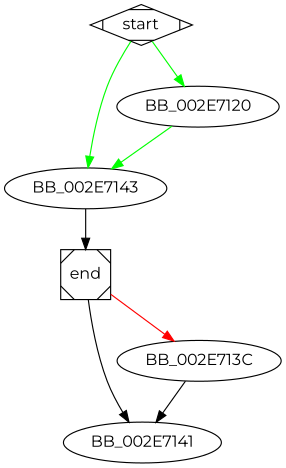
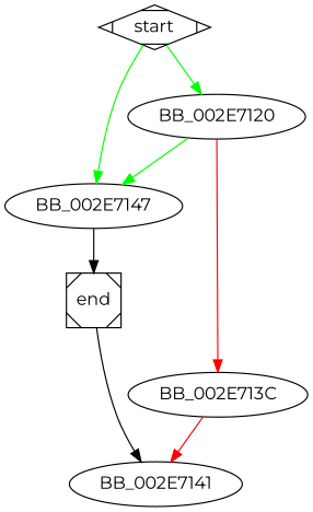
  digraph {
    fontname=Montserrat
    node [fontname=Montserrat]
    edge [color=green fontname=Montserrat]
    start [shape=Mdiamond]
    BB_002E7120
-   BB_002E7147 [label=BB_002E7143]
+   BB_002E7147
    BB_002E713C
    BB_002E7141
    end [shape=Msquare]
    start -> BB_002E7120
    start -> BB_002E7147
    BB_002E7120 -> BB_002E7147
-   end -> BB_002E713C [color=red]
+   BB_002E7120 -> BB_002E713C [color=red]
    BB_002E7147 -> end [color=""]
-   BB_002E713C -> BB_002E7141 [color=black]
+   BB_002E713C -> BB_002E7141 [color=red]
    end -> BB_002E7141 [color=""]
  }
